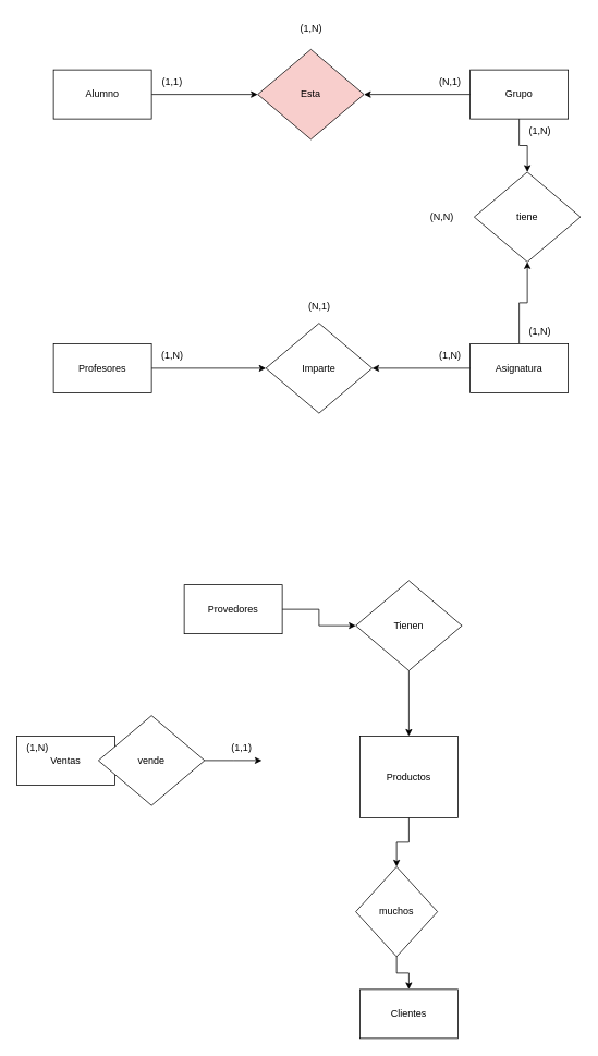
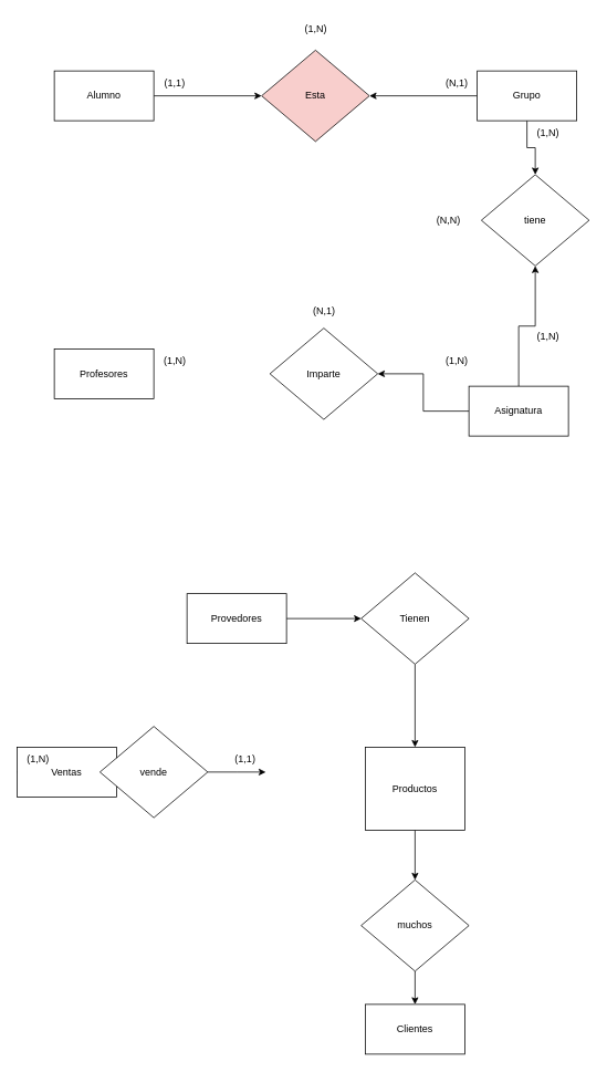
  <mxCell id="0" />
  <mxCell id="1" parent="0" />
  <mxCell id="2" value="" style="edgeStyle=orthogonalEdgeStyle;rounded=0;orthogonalLoop=1;jettySize=auto;html=1;" edge="1" parent="1" source="3" target="4"><mxGeometry relative="1" as="geometry" /></mxCell>
  <mxCell id="3" value="Alumno" style="rounded=0;whiteSpace=wrap;html=1;" vertex="1" parent="1"><mxGeometry x="65" y="85" width="120" height="60" as="geometry" /></mxCell>
  <mxCell id="4" value="Esta" style="rhombus;whiteSpace=wrap;html=1;fillColor=#f8cecc;" vertex="1" parent="1"><mxGeometry x="315" y="60" width="130" height="110" as="geometry" /></mxCell>
  <mxCell id="5" value="" style="edgeStyle=orthogonalEdgeStyle;rounded=0;orthogonalLoop=1;jettySize=auto;html=1;" edge="1" parent="1" source="7" target="4"><mxGeometry relative="1" as="geometry" /></mxCell>
  <mxCell id="6" value="" style="edgeStyle=orthogonalEdgeStyle;rounded=0;orthogonalLoop=1;jettySize=auto;html=1;" edge="1" parent="1" source="7" target="15"><mxGeometry relative="1" as="geometry" /></mxCell>
  <mxCell id="7" value="Grupo" style="rounded=0;whiteSpace=wrap;html=1;" vertex="1" parent="1"><mxGeometry x="575" y="85" width="120" height="60" as="geometry" /></mxCell>
  <mxCell id="8" value="" style="edgeStyle=orthogonalEdgeStyle;rounded=0;orthogonalLoop=1;jettySize=auto;html=1;" edge="1" parent="1" source="10" target="15"><mxGeometry relative="1" as="geometry" /></mxCell>
  <mxCell id="9" value="" style="edgeStyle=orthogonalEdgeStyle;rounded=0;orthogonalLoop=1;jettySize=auto;html=1;" edge="1" parent="1" source="10" target="18"><mxGeometry relative="1" as="geometry" /></mxCell>
- <mxCell id="10" value="Asignatura" style="rounded=0;whiteSpace=wrap;html=1;" vertex="1" parent="1"><mxGeometry x="575" y="420" width="120" height="60" as="geometry" /></mxCell>
- <mxCell id="11" value="" style="edgeStyle=orthogonalEdgeStyle;rounded=0;orthogonalLoop=1;jettySize=auto;html=1;" edge="1" parent="1" source="12" target="18"><mxGeometry relative="1" as="geometry" /></mxCell>
+ <mxCell id="10" value="Asignatura" style="rounded=0;whiteSpace=wrap;html=1;" vertex="1" parent="1"><mxGeometry x="565" y="465" width="120" height="60" as="geometry" /></mxCell>
  <mxCell id="12" value="Profesores" style="rounded=0;whiteSpace=wrap;html=1;" vertex="1" parent="1"><mxGeometry x="65" y="420" width="120" height="60" as="geometry" /></mxCell>
  <mxCell id="13" value="(1,1)" style="text;html=1;align=center;verticalAlign=middle;resizable=0;points=[];autosize=1;strokeColor=none;fillColor=none;" vertex="1" parent="1"><mxGeometry x="185" y="85" width="50" height="30" as="geometry" /></mxCell>
  <mxCell id="14" value="(N,1)" style="text;html=1;align=center;verticalAlign=middle;resizable=0;points=[];autosize=1;strokeColor=none;fillColor=none;" vertex="1" parent="1"><mxGeometry x="525" y="85" width="50" height="30" as="geometry" /></mxCell>
  <mxCell id="15" value="tiene" style="rhombus;whiteSpace=wrap;html=1;" vertex="1" parent="1"><mxGeometry x="580" y="210" width="130" height="110" as="geometry" /></mxCell>
  <mxCell id="16" value="(1,N)" style="text;html=1;align=center;verticalAlign=middle;resizable=0;points=[];autosize=1;strokeColor=none;fillColor=none;" vertex="1" parent="1"><mxGeometry x="635" y="145" width="50" height="30" as="geometry" /></mxCell>
  <mxCell id="17" value="(1,N)" style="text;html=1;align=center;verticalAlign=middle;resizable=0;points=[];autosize=1;strokeColor=none;fillColor=none;" vertex="1" parent="1"><mxGeometry x="635" y="390" width="50" height="30" as="geometry" /></mxCell>
  <mxCell id="18" value="Imparte" style="rhombus;whiteSpace=wrap;html=1;" vertex="1" parent="1"><mxGeometry x="325" y="395" width="130" height="110" as="geometry" /></mxCell>
  <mxCell id="19" value="(1,N)" style="text;html=1;align=center;verticalAlign=middle;resizable=0;points=[];autosize=1;strokeColor=none;fillColor=none;" vertex="1" parent="1"><mxGeometry x="185" y="420" width="50" height="30" as="geometry" /></mxCell>
  <mxCell id="20" value="(1,N)" style="text;html=1;align=center;verticalAlign=middle;resizable=0;points=[];autosize=1;strokeColor=none;fillColor=none;" vertex="1" parent="1"><mxGeometry x="525" y="420" width="50" height="30" as="geometry" /></mxCell>
  <mxCell id="21" value="" style="edgeStyle=orthogonalEdgeStyle;rounded=0;orthogonalLoop=1;jettySize=auto;html=1;" edge="1" parent="1" source="22" target="34"><mxGeometry relative="1" as="geometry" /></mxCell>
  <mxCell id="22" value="Productos" style="rounded=0;whiteSpace=wrap;html=1;" vertex="1" parent="1"><mxGeometry x="440" y="900" width="120" height="100" as="geometry" /></mxCell>
  <mxCell id="23" value="Clientes" style="rounded=0;whiteSpace=wrap;html=1;" vertex="1" parent="1"><mxGeometry x="440" y="1210" width="120" height="60" as="geometry" /></mxCell>
  <mxCell id="24" value="" style="edgeStyle=orthogonalEdgeStyle;rounded=0;orthogonalLoop=1;jettySize=auto;html=1;" edge="1" parent="1" source="25" target="38"><mxGeometry relative="1" as="geometry" /></mxCell>
  <mxCell id="25" value="Provedores" style="rounded=0;whiteSpace=wrap;html=1;" vertex="1" parent="1"><mxGeometry x="225" y="715" width="120" height="60" as="geometry" /></mxCell>
  <mxCell id="26" value="(1,N)" style="text;html=1;align=center;verticalAlign=middle;resizable=0;points=[];autosize=1;strokeColor=none;fillColor=none;" vertex="1" parent="1"><mxGeometry x="355" y="20" width="50" height="30" as="geometry" /></mxCell>
  <mxCell id="27" value="(N,N)" style="text;html=1;align=center;verticalAlign=middle;resizable=0;points=[];autosize=1;strokeColor=none;fillColor=none;" vertex="1" parent="1"><mxGeometry x="515" y="250" width="50" height="30" as="geometry" /></mxCell>
  <mxCell id="28" value="(N,1)" style="text;html=1;align=center;verticalAlign=middle;resizable=0;points=[];autosize=1;strokeColor=none;fillColor=none;" vertex="1" parent="1"><mxGeometry x="365" y="360" width="50" height="30" as="geometry" /></mxCell>
  <mxCell id="29" value="" style="edgeStyle=orthogonalEdgeStyle;rounded=0;orthogonalLoop=1;jettySize=auto;html=1;" edge="1" parent="1" target="32"><mxGeometry relative="1" as="geometry"><mxPoint x="20" y="930" as="sourcePoint" /></mxGeometry></mxCell>
  <mxCell id="30" value="Ventas" style="rounded=0;whiteSpace=wrap;html=1;" vertex="1" parent="1"><mxGeometry x="20" y="900" width="120" height="60" as="geometry" /></mxCell>
  <mxCell id="31" value="" style="edgeStyle=orthogonalEdgeStyle;rounded=0;orthogonalLoop=1;jettySize=auto;html=1;" edge="1" parent="1" source="32"><mxGeometry relative="1" as="geometry"><mxPoint x="320" y="930" as="targetPoint" /></mxGeometry></mxCell>
  <mxCell id="32" value="vende" style="rhombus;whiteSpace=wrap;html=1;" vertex="1" parent="1"><mxGeometry x="120" y="875" width="130" height="110" as="geometry" /></mxCell>
  <mxCell id="33" value="" style="edgeStyle=orthogonalEdgeStyle;rounded=0;orthogonalLoop=1;jettySize=auto;html=1;" edge="1" parent="1" source="34" target="23"><mxGeometry relative="1" as="geometry" /></mxCell>
- <mxCell id="34" value="muchos" style="rhombus;whiteSpace=wrap;html=1;" vertex="1" parent="1"><mxGeometry x="435" y="1060" width="100" height="110" as="geometry" /></mxCell>
+ <mxCell id="34" value="muchos" style="rhombus;whiteSpace=wrap;html=1;" vertex="1" parent="1"><mxGeometry x="435" y="1060" width="130" height="110" as="geometry" /></mxCell>
  <mxCell id="35" value="(1,N)" style="text;html=1;align=center;verticalAlign=middle;resizable=0;points=[];autosize=1;strokeColor=none;fillColor=none;" vertex="1" parent="1"><mxGeometry x="20" y="900" width="50" height="30" as="geometry" /></mxCell>
  <mxCell id="36" value="(1,1)" style="text;html=1;align=center;verticalAlign=middle;resizable=0;points=[];autosize=1;strokeColor=none;fillColor=none;" vertex="1" parent="1"><mxGeometry x="270" y="900" width="50" height="30" as="geometry" /></mxCell>
  <mxCell id="37" value="" style="edgeStyle=orthogonalEdgeStyle;rounded=0;orthogonalLoop=1;jettySize=auto;html=1;" edge="1" parent="1" source="38" target="22"><mxGeometry relative="1" as="geometry" /></mxCell>
- <mxCell id="38" value="Tienen" style="rhombus;whiteSpace=wrap;html=1;" vertex="1" parent="1"><mxGeometry x="435" y="710" width="130" height="110" as="geometry" /></mxCell>
+ <mxCell id="38" value="Tienen" style="rhombus;whiteSpace=wrap;html=1;" vertex="1" parent="1"><mxGeometry x="435" y="690" width="130" height="110" as="geometry" /></mxCell>
